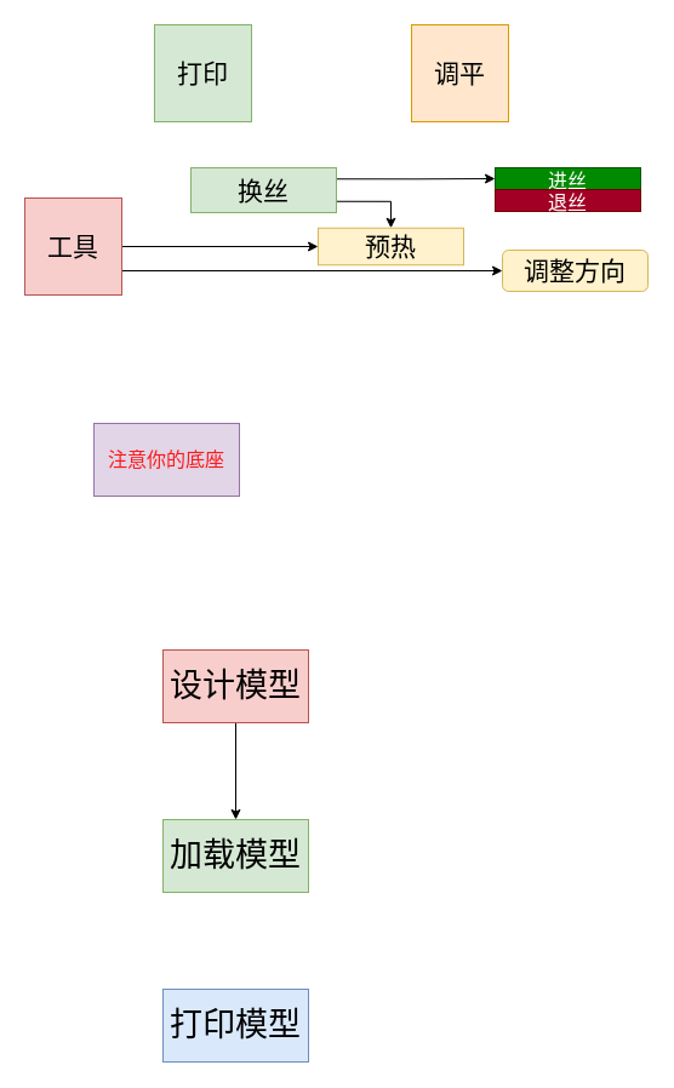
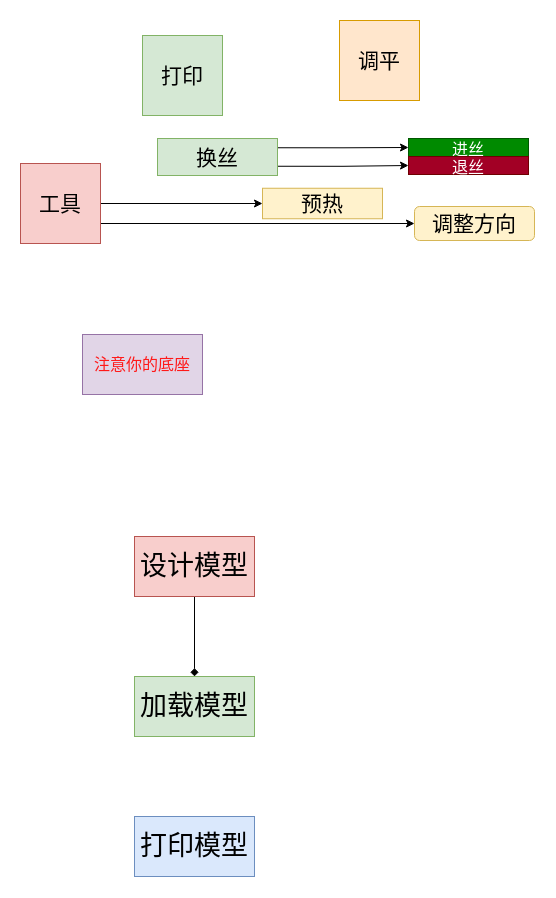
  <mxCell id="0" />
  <mxCell id="1" parent="0" />
- <mxCell id="2" value="&lt;font style=&quot;font-size: 21px&quot;&gt;打印&lt;/font&gt;" style="whiteSpace=wrap;html=1;aspect=fixed;fillColor=#d5e8d4;strokeColor=#82b366;" parent="1" vertex="1"><mxGeometry x="127" y="20" width="80" height="80" as="geometry" /></mxCell>
+ <mxCell id="2" value="&lt;font style=&quot;font-size: 21px&quot;&gt;打印&lt;/font&gt;" style="whiteSpace=wrap;html=1;aspect=fixed;fillColor=#d5e8d4;strokeColor=#82b366;" parent="1" vertex="1"><mxGeometry x="142" y="35" width="80" height="80" as="geometry" /></mxCell>
  <mxCell id="3" value="&lt;font style=&quot;font-size: 21px&quot;&gt;调平&lt;/font&gt;" style="whiteSpace=wrap;html=1;aspect=fixed;fillColor=#ffe6cc;strokeColor=#d79b00;" parent="1" vertex="1"><mxGeometry x="339" y="20" width="80" height="80" as="geometry" /></mxCell>
  <mxCell id="4" style="edgeStyle=orthogonalEdgeStyle;rounded=0;orthogonalLoop=1;jettySize=auto;html=1;exitX=1;exitY=0.5;exitDx=0;exitDy=0;entryX=0;entryY=0.5;entryDx=0;entryDy=0;fontSize=21;" parent="1" source="6" target="12" edge="1"><mxGeometry relative="1" as="geometry" /></mxCell>
  <mxCell id="5" style="edgeStyle=orthogonalEdgeStyle;rounded=0;orthogonalLoop=1;jettySize=auto;html=1;exitX=1;exitY=0.75;exitDx=0;exitDy=0;entryX=0;entryY=0.5;entryDx=0;entryDy=0;fontSize=21;" parent="1" source="6" target="13" edge="1"><mxGeometry relative="1" as="geometry" /></mxCell>
  <mxCell id="6" value="&lt;font style=&quot;font-size: 21px&quot;&gt;工具&lt;/font&gt;" style="whiteSpace=wrap;html=1;aspect=fixed;fillColor=#f8cecc;strokeColor=#b85450;" parent="1" vertex="1"><mxGeometry x="20" y="163" width="80" height="80" as="geometry" /></mxCell>
  <mxCell id="7" style="edgeStyle=orthogonalEdgeStyle;rounded=0;orthogonalLoop=1;jettySize=auto;html=1;exitX=1;exitY=0.25;exitDx=0;exitDy=0;fontSize=21;" parent="1" source="9" target="10" edge="1"><mxGeometry relative="1" as="geometry" /></mxCell>
- <mxCell id="8" style="edgeStyle=orthogonalEdgeStyle;rounded=0;orthogonalLoop=1;jettySize=auto;html=1;exitX=1;exitY=0.75;exitDx=0;exitDy=0;fontSize=21;" parent="1" source="9" target="12" edge="1"><mxGeometry relative="1" as="geometry" /></mxCell>
+ <mxCell id="8" style="edgeStyle=orthogonalEdgeStyle;rounded=0;orthogonalLoop=1;jettySize=auto;html=1;exitX=1;exitY=0.75;exitDx=0;exitDy=0;entryX=0;entryY=0.5;entryDx=0;entryDy=0;fontSize=21;" parent="1" source="9" target="11" edge="1"><mxGeometry relative="1" as="geometry" /></mxCell>
  <mxCell id="9" value="换丝" style="rounded=0;whiteSpace=wrap;html=1;fontSize=21;fillColor=#d5e8d4;strokeColor=#82b366;" parent="1" vertex="1"><mxGeometry x="157" y="138" width="120" height="37" as="geometry" /></mxCell>
  <mxCell id="10" value="&lt;font style=&quot;font-size: 16px&quot;&gt;进丝&lt;/font&gt;" style="rounded=0;whiteSpace=wrap;html=1;fontSize=21;fillColor=#008a00;strokeColor=#005700;fontColor=#ffffff;" parent="1" vertex="1"><mxGeometry x="408" y="138" width="120" height="18" as="geometry" /></mxCell>
  <mxCell id="11" value="&lt;font style=&quot;font-size: 16px&quot;&gt;退丝&lt;/font&gt;" style="rounded=0;whiteSpace=wrap;html=1;fontSize=21;fillColor=#a20025;strokeColor=#6F0000;fontColor=#ffffff;" parent="1" vertex="1"><mxGeometry x="408" y="156" width="120" height="18" as="geometry" /></mxCell>
  <mxCell id="12" value="预热" style="rounded=0;whiteSpace=wrap;html=1;fontSize=21;fillColor=#fff2cc;strokeColor=#d6b656;" parent="1" vertex="1"><mxGeometry x="262" y="187.75" width="120" height="30.5" as="geometry" /></mxCell>
  <mxCell id="13" value="调整方向" style="whiteSpace=wrap;html=1;fontSize=21;fillColor=#fff2cc;strokeColor=#d6b656;rounded=1;" parent="1" vertex="1"><mxGeometry x="414" y="206" width="120" height="34" as="geometry" /></mxCell>
- <mxCell id="14" value="&lt;font color=&quot;#ff1919&quot;&gt;注意你的底座&lt;/font&gt;" style="rounded=0;whiteSpace=wrap;html=1;fontSize=16;fillColor=#e1d5e7;strokeColor=#9673a6;" parent="1" vertex="1"><mxGeometry x="77" y="349" width="120" height="60" as="geometry" /></mxCell>
- <mxCell id="15" value="" style="edgeStyle=orthogonalEdgeStyle;rounded=0;orthogonalLoop=1;jettySize=auto;html=1;" edge="1" parent="1" source="16" target="17"><mxGeometry relative="1" as="geometry" /></mxCell>
+ <mxCell id="14" value="&lt;font color=&quot;#ff1919&quot;&gt;注意你的底座&lt;/font&gt;" style="rounded=0;whiteSpace=wrap;html=1;fontSize=16;fillColor=#e1d5e7;strokeColor=#9673a6;" parent="1" vertex="1"><mxGeometry x="82" y="334" width="120" height="60" as="geometry" /></mxCell>
+ <mxCell id="15" value="" style="edgeStyle=orthogonalEdgeStyle;rounded=0;orthogonalLoop=1;jettySize=auto;html=1;endArrow=diamond;" edge="1" parent="1" source="16" target="17"><mxGeometry relative="1" as="geometry" /></mxCell>
  <mxCell id="16" value="&lt;font style=&quot;font-size: 27px;&quot;&gt;设计模型&lt;/font&gt;" style="rounded=0;whiteSpace=wrap;html=1;fillColor=#f8cecc;strokeColor=#b85450;" vertex="1" parent="1"><mxGeometry x="134" y="536" width="120" height="60" as="geometry" /></mxCell>
  <mxCell id="17" value="&lt;font style=&quot;font-size: 27px;&quot;&gt;加载模型&lt;/font&gt;" style="rounded=0;whiteSpace=wrap;html=1;fillColor=#d5e8d4;strokeColor=#82b366;" vertex="1" parent="1"><mxGeometry x="134" y="676" width="120" height="60" as="geometry" /></mxCell>
  <mxCell id="18" value="&lt;font style=&quot;font-size: 27px;&quot;&gt;打印模型&lt;/font&gt;" style="rounded=0;whiteSpace=wrap;html=1;fillColor=#dae8fc;strokeColor=#6c8ebf;" vertex="1" parent="1"><mxGeometry x="134" y="816" width="120" height="60" as="geometry" /></mxCell>
